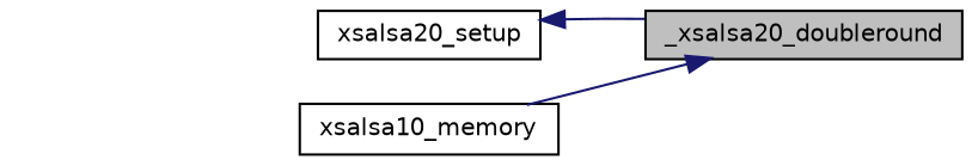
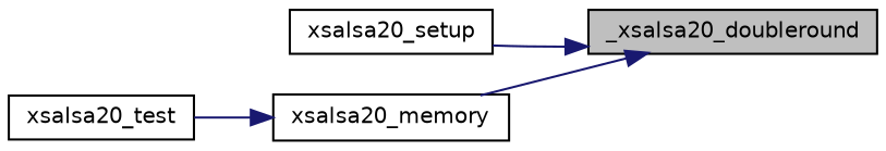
  digraph {
    rankdir=RL
    node [color=black fillcolor=white fontname=Helvetica fontsize=10 shape=record style=filled]
    edge [color=midnightblue dir=back fontname=Helvetica fontsize=10 labelfontname=Helvetica labelfontsize=10 style=solid]
    n1 [fillcolor=grey75 fontcolor=black height=0.2 label=_xsalsa20_doubleround width=0.4]
    n2 [height=0.2 label=xsalsa20_setup width=0.4]
-   n3 [height=0.2 label=xsalsa10_memory width=0.4]
-   n2 -> n1
+   n3 [height=0.2 label=xsalsa20_memory width=0.4]
+   n4 [height=0.2 label=xsalsa20_test width=0.4]
+   n1 -> n2
    n1 -> n3
+   n3 -> n4
  }
